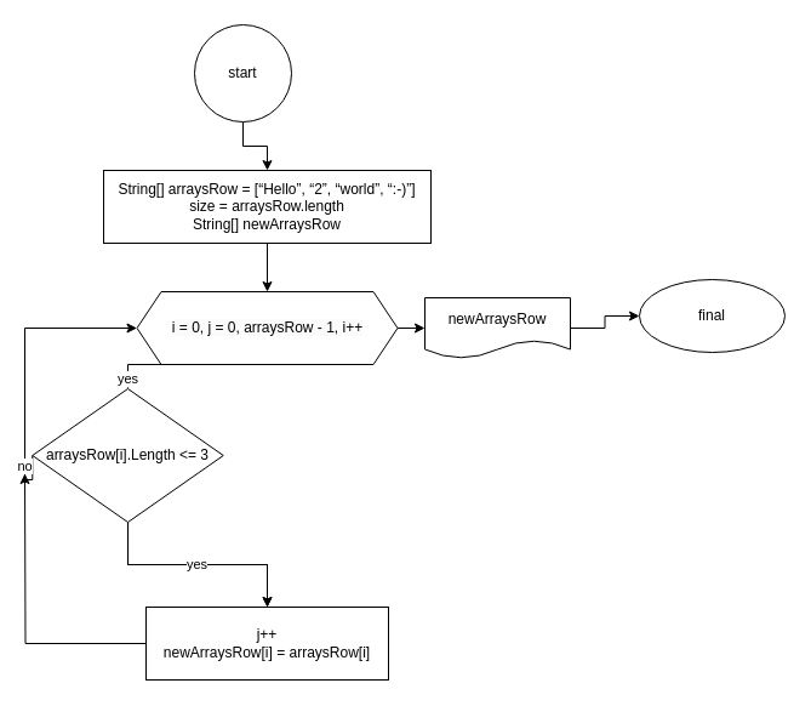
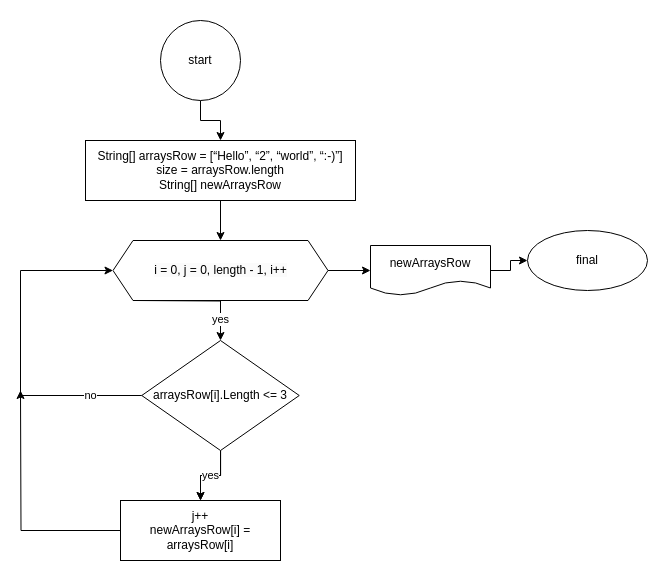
  <mxCell id="0" />
  <mxCell id="1" parent="0" />
  <mxCell id="2" style="edgeStyle=orthogonalEdgeStyle;rounded=0;orthogonalLoop=1;jettySize=auto;html=1;exitX=0.5;exitY=1;exitDx=0;exitDy=0;entryX=0.5;entryY=0;entryDx=0;entryDy=0;" edge="1" parent="1" source="3" target="10"><mxGeometry relative="1" as="geometry" /></mxCell>
  <mxCell id="3" value="String[] arraysRow =&amp;nbsp;[“Hello”, “2”, “world”, “:-)”]&lt;br&gt;size = arraysRow.length&lt;br&gt;String[] newArraysRow" style="rounded=0;whiteSpace=wrap;html=1;" vertex="1" parent="1"><mxGeometry x="85" y="140" width="270" height="60" as="geometry" /></mxCell>
  <mxCell id="4" style="edgeStyle=orthogonalEdgeStyle;rounded=0;orthogonalLoop=1;jettySize=auto;html=1;exitX=0.5;exitY=1;exitDx=0;exitDy=0;entryX=0.5;entryY=0;entryDx=0;entryDy=0;" edge="1" parent="1" source="7" target="12"><mxGeometry relative="1" as="geometry" /></mxCell>
  <mxCell id="5" value="yes" style="edgeStyle=orthogonalEdgeStyle;rounded=0;orthogonalLoop=1;jettySize=auto;html=1;" edge="1" parent="1" source="7" target="12"><mxGeometry relative="1" as="geometry" /></mxCell>
  <mxCell id="6" value="no" style="edgeStyle=orthogonalEdgeStyle;rounded=0;orthogonalLoop=1;jettySize=auto;html=1;exitX=0;exitY=0.5;exitDx=0;exitDy=0;entryX=0;entryY=0.5;entryDx=0;entryDy=0;" edge="1" parent="1" source="7" target="10"><mxGeometry x="-0.697" relative="1" as="geometry"><Array as="points"><mxPoint x="20" y="395" /><mxPoint x="20" y="270" /></Array><mxPoint as="offset" /></mxGeometry></mxCell>
- <mxCell id="7" value="arraysRow[i].Length &amp;lt;= 3" style="rhombus;whiteSpace=wrap;html=1;" vertex="1" parent="1"><mxGeometry x="26.25" y="320" width="157.5" height="110" as="geometry" /></mxCell>
+ <mxCell id="7" value="arraysRow[i].Length &amp;lt;= 3" style="rhombus;whiteSpace=wrap;html=1;" vertex="1" parent="1"><mxGeometry x="141.25" y="340" width="157.5" height="110" as="geometry" /></mxCell>
  <mxCell id="8" value="yes" style="edgeStyle=orthogonalEdgeStyle;rounded=0;orthogonalLoop=1;jettySize=auto;html=1;exitX=0.5;exitY=1;exitDx=0;exitDy=0;entryX=0.5;entryY=0;entryDx=0;entryDy=0;" edge="1" parent="1" target="7"><mxGeometry x="0.681" relative="1" as="geometry"><mxPoint x="134" y="300" as="sourcePoint" /><mxPoint as="offset" /></mxGeometry></mxCell>
  <mxCell id="9" value="" style="edgeStyle=orthogonalEdgeStyle;rounded=0;orthogonalLoop=1;jettySize=auto;html=1;" edge="1" parent="1" source="10" target="14"><mxGeometry relative="1" as="geometry" /></mxCell>
- <mxCell id="10" value="&lt;span style=&quot;color: rgb(0, 0, 0); font-family: Helvetica; font-size: 12px; font-style: normal; font-variant-ligatures: normal; font-variant-caps: normal; font-weight: 400; letter-spacing: normal; orphans: 2; text-align: center; text-indent: 0px; text-transform: none; widows: 2; word-spacing: 0px; -webkit-text-stroke-width: 0px; background-color: rgb(251, 251, 251); text-decoration-thickness: initial; text-decoration-style: initial; text-decoration-color: initial; float: none; display: inline !important;&quot;&gt;i = 0, j = 0, arraysRow - 1, i++&lt;/span&gt;" style="shape=hexagon;perimeter=hexagonPerimeter2;whiteSpace=wrap;html=1;fixedSize=1;labelPosition=center;verticalLabelPosition=middle;align=center;verticalAlign=middle;" vertex="1" parent="1"><mxGeometry x="112.5" y="240" width="215" height="60" as="geometry" /></mxCell>
+ <mxCell id="10" value="&lt;span style=&quot;color: rgb(0, 0, 0); font-family: Helvetica; font-size: 12px; font-style: normal; font-variant-ligatures: normal; font-variant-caps: normal; font-weight: 400; letter-spacing: normal; orphans: 2; text-align: center; text-indent: 0px; text-transform: none; widows: 2; word-spacing: 0px; -webkit-text-stroke-width: 0px; background-color: rgb(251, 251, 251); text-decoration-thickness: initial; text-decoration-style: initial; text-decoration-color: initial; float: none; display: inline !important;&quot;&gt;i = 0, j = 0, length - 1, i++&lt;/span&gt;" style="shape=hexagon;perimeter=hexagonPerimeter2;whiteSpace=wrap;html=1;fixedSize=1;labelPosition=center;verticalLabelPosition=middle;align=center;verticalAlign=middle;" vertex="1" parent="1"><mxGeometry x="112.5" y="240" width="215" height="60" as="geometry" /></mxCell>
  <mxCell id="11" style="edgeStyle=orthogonalEdgeStyle;rounded=0;orthogonalLoop=1;jettySize=auto;html=1;exitX=0;exitY=0.5;exitDx=0;exitDy=0;" edge="1" parent="1" source="12"><mxGeometry relative="1" as="geometry"><mxPoint x="20" y="390" as="targetPoint" /></mxGeometry></mxCell>
- <mxCell id="12" value="j++&lt;br&gt;newArraysRow[i] = arraysRow[i]" style="rounded=0;whiteSpace=wrap;html=1;" vertex="1" parent="1"><mxGeometry x="120" y="500" width="200" height="60" as="geometry" /></mxCell>
+ <mxCell id="12" value="j++&lt;br&gt;newArraysRow[i] = arraysRow[i]" style="rounded=0;whiteSpace=wrap;html=1;" vertex="1" parent="1"><mxGeometry x="120" y="500" width="160" height="60" as="geometry" /></mxCell>
  <mxCell id="13" value="" style="edgeStyle=orthogonalEdgeStyle;rounded=0;orthogonalLoop=1;jettySize=auto;html=1;" edge="1" parent="1" source="14" target="15"><mxGeometry relative="1" as="geometry" /></mxCell>
- <mxCell id="14" value="newArraysRow" style="shape=document;whiteSpace=wrap;html=1;boundedLbl=1;" vertex="1" parent="1"><mxGeometry x="350" y="245" width="120" height="50" as="geometry" /></mxCell>
+ <mxCell id="14" value="newArraysRow" style="shape=document;whiteSpace=wrap;html=1;boundedLbl=1;" vertex="1" parent="1"><mxGeometry x="370" y="245" width="120" height="50" as="geometry" /></mxCell>
  <mxCell id="15" value="final" style="ellipse;whiteSpace=wrap;html=1;" vertex="1" parent="1"><mxGeometry x="527" y="230" width="120" height="60" as="geometry" /></mxCell>
  <mxCell id="16" value="" style="edgeStyle=orthogonalEdgeStyle;rounded=0;orthogonalLoop=1;jettySize=auto;html=1;" edge="1" parent="1" source="17" target="3"><mxGeometry relative="1" as="geometry" /></mxCell>
  <mxCell id="17" value="start" style="ellipse;whiteSpace=wrap;html=1;" vertex="1" parent="1"><mxGeometry x="160" y="20" width="80" height="80" as="geometry" /></mxCell>
